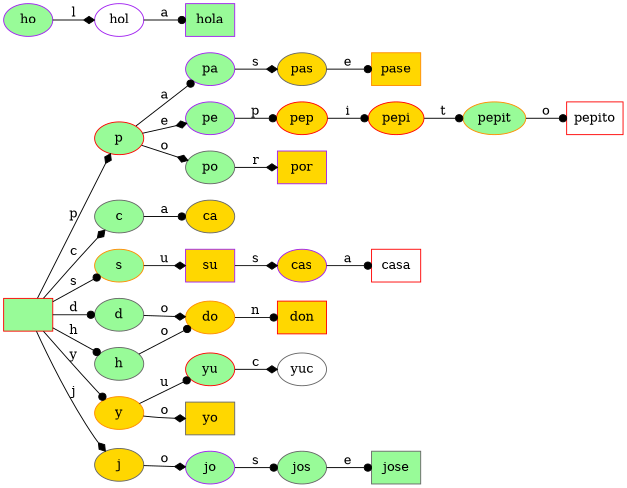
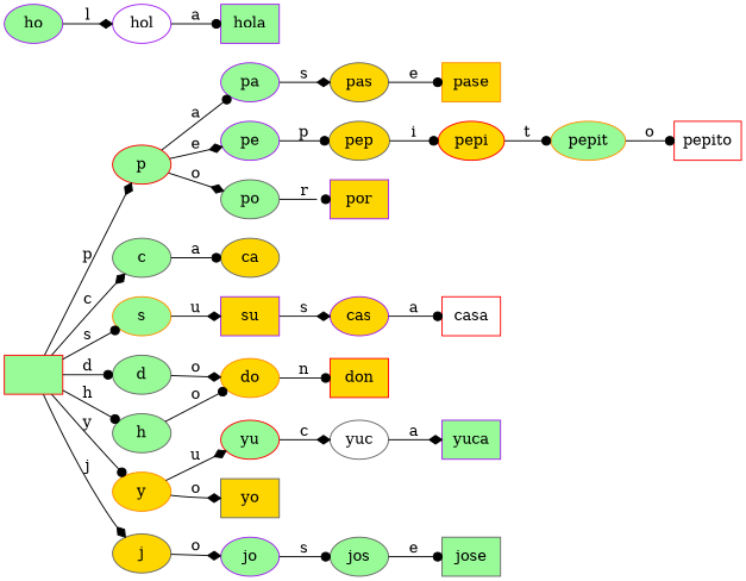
  digraph {
    rankdir=LR
    node [color=gray40 fillcolor=palegreen style=filled]
    edge [arrowhead=dot]
    "" [color=red shape=box]
    p [color=red]
    c
    s [color=darkorange]
    d
    h
    y [color=darkorange fillcolor=gold]
    j [fillcolor=gold]
    pa [color=purple]
    pe [color=purple]
    po
    ca [fillcolor=gold]
    su [color=purple fillcolor=gold shape=box]
    do [color=darkorange fillcolor=gold]
    yu [color=red]
    yo [fillcolor=gold shape=box]
    jo [color=purple]
    pas [fillcolor=gold]
-   pep [color=red fillcolor=gold]
+   pep [fillcolor=gold]
    por [color=purple fillcolor=gold shape=box]
    pase [color=darkorange fillcolor=gold shape=box]
    pepi [color=red fillcolor=gold]
    pepit [color=darkorange]
    pepito [color=red fillcolor=white shape=box]
    cas [color=purple fillcolor=gold]
    casa [color=red fillcolor=white shape=box]
    don [color=red fillcolor=gold shape=box]
    ho [color=purple]
    hol [color=purple fillcolor=white]
    hola [color=purple shape=box]
    yuc [fillcolor=white]
+   yuca [color=purple shape=box]
    jos
    jose [shape=box]
    "" -> p [arrowhead=diamond label=p]
    "" -> c [arrowhead=diamond label=c]
    "" -> s [label=s]
    "" -> d [label=d]
    "" -> h [label=h]
    "" -> y [label=y]
    "" -> j [arrowhead=diamond label=j]
    p -> pa [label=a]
    p -> pe [arrowhead=diamond label=e]
    p -> po [arrowhead=diamond label=o]
    c -> ca [label=a]
    s -> su [arrowhead=diamond label=u]
    d -> do [arrowhead=diamond label=o]
    h -> do [label=o]
-   y -> yu [label=u]
+   y -> yu [arrowhead=diamond label=u]
    y -> yo [arrowhead=diamond label=o]
    j -> jo [arrowhead=diamond label=o]
    pa -> pas [arrowhead=diamond label=s]
    pe -> pep [label=p]
-   po -> por [arrowhead=diamond label=r]
+   po -> por [label=r]
    su -> cas [arrowhead=diamond label=s]
    do -> don [label=n]
    yu -> yuc [arrowhead=diamond label=c]
    jo -> jos [label=s]
    pas -> pase [label=e]
    pep -> pepi [label=i]
    pepi -> pepit [label=t]
    pepit -> pepito [label=o]
    cas -> casa [label=a]
    ho -> hol [arrowhead=diamond label=l]
    hol -> hola [label=a]
+   yuc -> yuca [arrowhead=diamond label=a]
    jos -> jose [label=e]
  }
